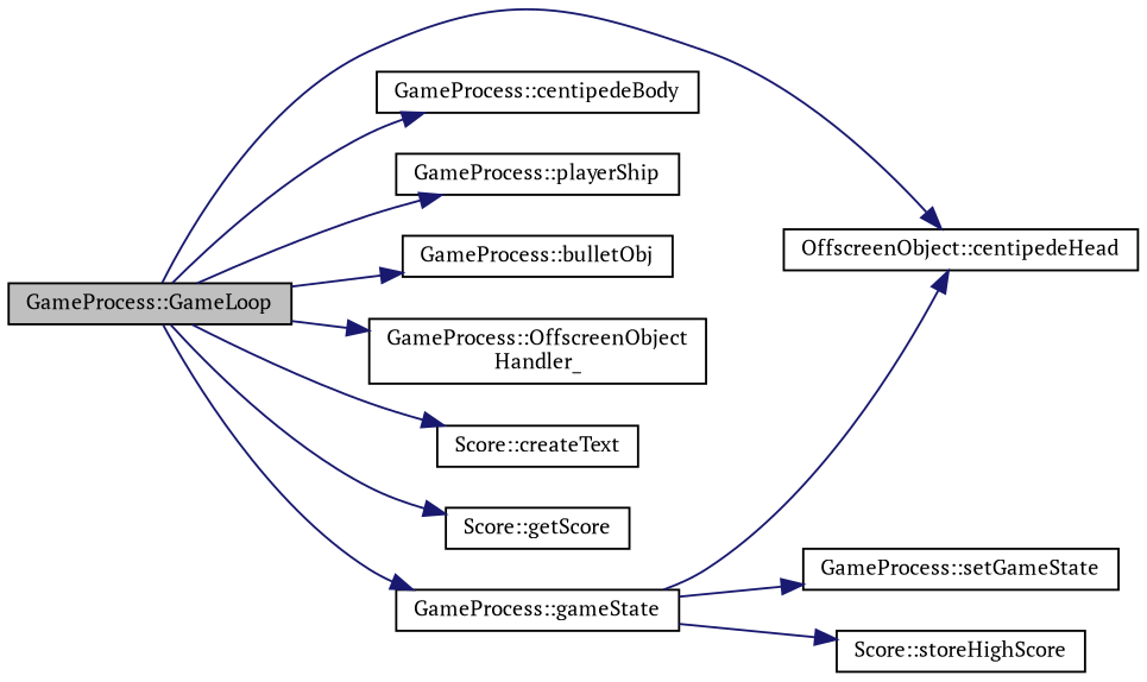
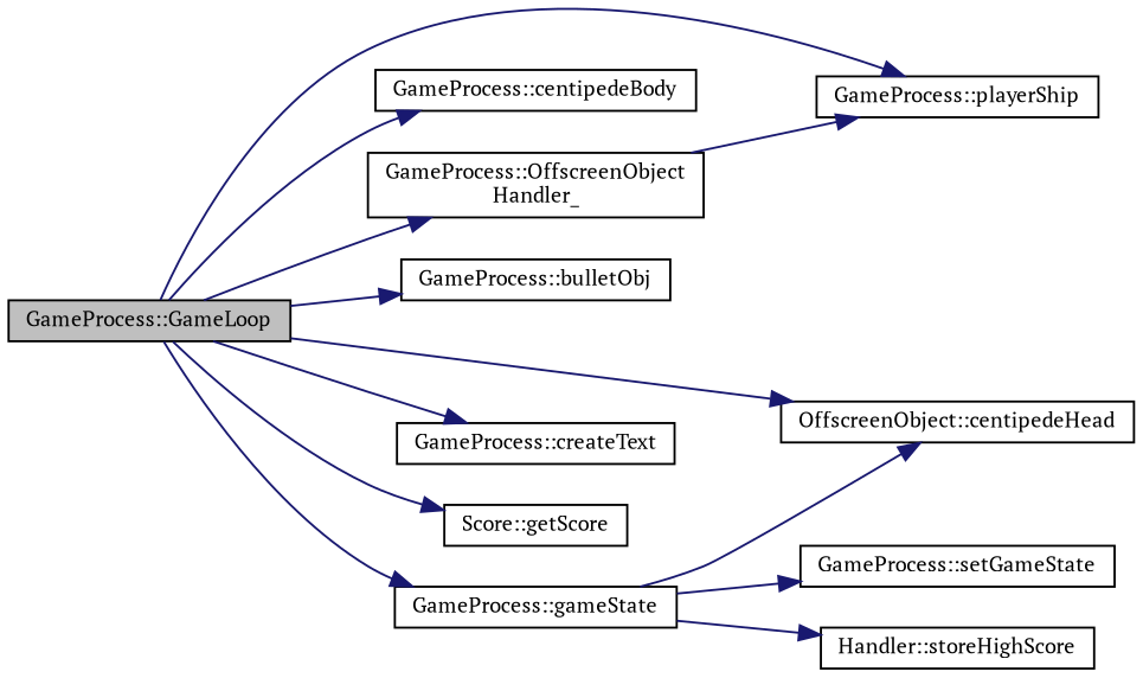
  digraph {
    fontname="PT Serif"
    rankdir=LR
    node [color=black fillcolor=white fontname="PT Serif" fontsize=10 shape=record style=filled]
    edge [color=midnightblue fontname="PT Serif" fontsize=10 labelfontname=Helvetica labelfontsize=10 style=solid]
    n1 [fillcolor=grey75 fontcolor=black height=0.2 label="GameProcess::GameLoop" width=0.4]
    n2 [height=0.2 label="OffscreenObject::centipedeHead" width=0.4]
    n3 [height=0.2 label="GameProcess::centipedeBody" width=0.4]
    n4 [height=0.2 label="GameProcess::playerShip" width=0.4]
    n5 [height=0.2 label="GameProcess::bulletObj" width=0.4]
    n6 [height=0.2 label="GameProcess::OffscreenObject\lHandler_" width=0.4]
-   n7 [height=0.2 label="Score::createText" width=0.4]
+   n7 [height=0.2 label="GameProcess::createText" width=0.4]
    n8 [height=0.2 label="Score::getScore" width=0.4]
    n9 [height=0.2 label="GameProcess::gameState" width=0.4]
    n10 [height=0.2 label="GameProcess::setGameState" width=0.4]
-   n11 [height=0.2 label="Score::storeHighScore" width=0.4]
+   n11 [height=0.2 label="Handler::storeHighScore" width=0.4]
    n1 -> n2
    n1 -> n3
    n1 -> n4
    n1 -> n5
    n1 -> n6
    n1 -> n7
    n1 -> n8
    n1 -> n9
+   n6 -> n4
    n9 -> n2
    n9 -> n10
    n9 -> n11
  }
